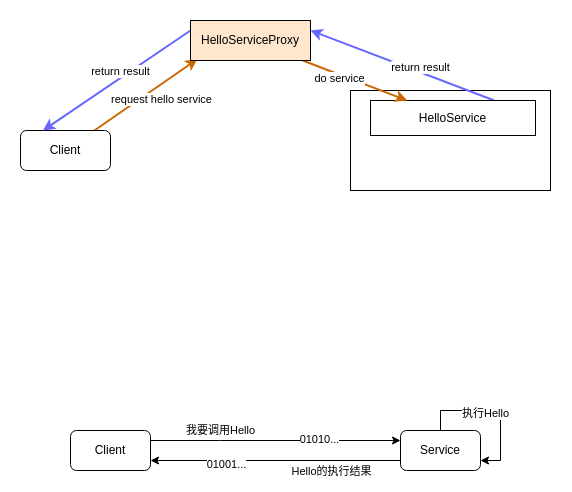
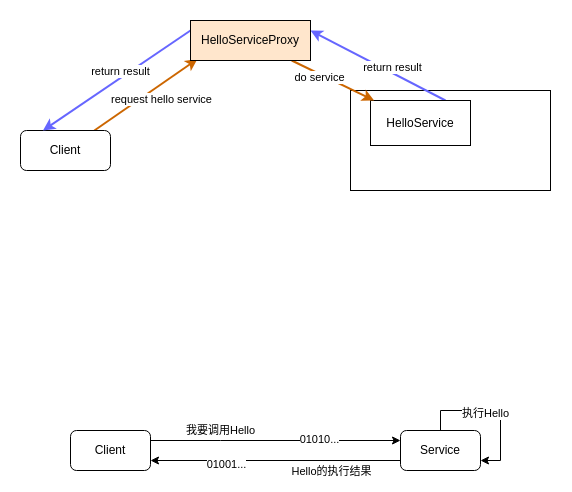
  <mxCell id="0" />
  <mxCell id="1" parent="0" />
  <mxCell id="2" value="request hello service" style="edgeStyle=none;rounded=0;orthogonalLoop=1;jettySize=auto;html=1;entryX=0.058;entryY=0.963;entryDx=0;entryDy=0;entryPerimeter=0;strokeWidth=2;strokeColor=#CC6600;" parent="1" source="3" target="12" edge="1"><mxGeometry x="0.142" y="-12" relative="1" as="geometry"><mxPoint x="1" as="offset" /></mxGeometry></mxCell>
  <mxCell id="3" value="Client" style="rounded=1;whiteSpace=wrap;html=1;" parent="1" vertex="1"><mxGeometry x="20" y="130" width="90" height="40" as="geometry" /></mxCell>
  <mxCell id="4" value="" style="rounded=0;whiteSpace=wrap;html=1;" parent="1" vertex="1"><mxGeometry x="350" y="90" width="200" height="100" as="geometry" /></mxCell>
  <mxCell id="5" style="edgeStyle=none;rounded=0;orthogonalLoop=1;jettySize=auto;html=1;entryX=1;entryY=0.25;entryDx=0;entryDy=0;exitX=0.75;exitY=0;exitDx=0;exitDy=0;strokeColor=#6666FF;strokeWidth=2;" parent="1" source="7" target="12" edge="1"><mxGeometry relative="1" as="geometry" /></mxCell>
  <mxCell id="6" value="return result" style="edgeLabel;html=1;align=center;verticalAlign=middle;resizable=0;points=[];" parent="5" vertex="1" connectable="0"><mxGeometry x="-0.164" y="-5" relative="1" as="geometry"><mxPoint x="1" as="offset" /></mxGeometry></mxCell>
- <mxCell id="7" value="HelloService" style="rounded=0;whiteSpace=wrap;html=1;" parent="1" vertex="1"><mxGeometry x="370" y="100" width="165" height="35" as="geometry" /></mxCell>
+ <mxCell id="7" value="HelloService" style="rounded=0;whiteSpace=wrap;html=1;" parent="1" vertex="1"><mxGeometry x="370" y="100" width="100" height="45" as="geometry" /></mxCell>
  <mxCell id="8" style="edgeStyle=none;rounded=0;orthogonalLoop=1;jettySize=auto;html=1;strokeWidth=2;strokeColor=#CC6600;" parent="1" source="12" target="7" edge="1"><mxGeometry relative="1" as="geometry" /></mxCell>
  <mxCell id="9" value="do service" style="edgeLabel;html=1;align=center;verticalAlign=middle;resizable=0;points=[];" parent="8" vertex="1" connectable="0"><mxGeometry x="-0.292" y="-3" relative="1" as="geometry"><mxPoint as="offset" /></mxGeometry></mxCell>
  <mxCell id="10" style="edgeStyle=none;rounded=0;orthogonalLoop=1;jettySize=auto;html=1;entryX=0.25;entryY=0;entryDx=0;entryDy=0;exitX=0;exitY=0.25;exitDx=0;exitDy=0;strokeColor=#6666FF;strokeWidth=2;" parent="1" source="12" target="3" edge="1"><mxGeometry relative="1" as="geometry" /></mxCell>
  <mxCell id="11" value="return result" style="edgeLabel;html=1;align=center;verticalAlign=middle;resizable=0;points=[];" parent="10" vertex="1" connectable="0"><mxGeometry x="-0.364" y="5" relative="1" as="geometry"><mxPoint x="-25.63" y="3.88" as="offset" /></mxGeometry></mxCell>
  <mxCell id="12" value="HelloServiceProxy" style="rounded=0;whiteSpace=wrap;html=1;fillColor=#ffe6cc;" parent="1" vertex="1"><mxGeometry x="190" y="20" width="120" height="40" as="geometry" /></mxCell>
  <mxCell id="13" value="我要调用Hello" style="edgeStyle=orthogonalEdgeStyle;rounded=0;orthogonalLoop=1;jettySize=auto;html=1;entryX=0;entryY=0.25;entryDx=0;entryDy=0;" edge="1" parent="1" source="15" target="19"><mxGeometry x="-0.44" y="10" relative="1" as="geometry"><Array as="points"><mxPoint x="220" y="440" /><mxPoint x="220" y="440" /></Array><mxPoint as="offset" /></mxGeometry></mxCell>
  <mxCell id="14" value="01010..." style="edgeLabel;html=1;align=center;verticalAlign=middle;resizable=0;points=[];" vertex="1" connectable="0" parent="13"><mxGeometry x="0.344" y="2" relative="1" as="geometry"><mxPoint as="offset" /></mxGeometry></mxCell>
  <mxCell id="15" value="Client" style="rounded=1;whiteSpace=wrap;html=1;" vertex="1" parent="1"><mxGeometry x="70" y="430" width="80" height="40" as="geometry" /></mxCell>
  <mxCell id="16" style="edgeStyle=orthogonalEdgeStyle;rounded=0;orthogonalLoop=1;jettySize=auto;html=1;entryX=1;entryY=0.75;entryDx=0;entryDy=0;" edge="1" parent="1" source="19" target="15"><mxGeometry relative="1" as="geometry"><Array as="points"><mxPoint x="240" y="460" /><mxPoint x="240" y="460" /></Array></mxGeometry></mxCell>
  <mxCell id="17" value="Hello的执行结果" style="edgeLabel;html=1;align=center;verticalAlign=middle;resizable=0;points=[];" vertex="1" connectable="0" parent="16"><mxGeometry x="0.183" relative="1" as="geometry"><mxPoint x="78" y="10" as="offset" /></mxGeometry></mxCell>
  <mxCell id="18" value="01001..." style="edgeLabel;html=1;align=center;verticalAlign=middle;resizable=0;points=[];" vertex="1" connectable="0" parent="16"><mxGeometry x="0.4" y="3" relative="1" as="geometry"><mxPoint as="offset" /></mxGeometry></mxCell>
  <mxCell id="19" value="Service" style="rounded=1;whiteSpace=wrap;html=1;" vertex="1" parent="1"><mxGeometry x="400" y="430" width="80" height="40" as="geometry" /></mxCell>
  <mxCell id="20" style="edgeStyle=orthogonalEdgeStyle;rounded=0;orthogonalLoop=1;jettySize=auto;html=1;entryX=1;entryY=0.75;entryDx=0;entryDy=0;" edge="1" parent="1" source="19" target="19"><mxGeometry relative="1" as="geometry" /></mxCell>
  <mxCell id="21" value="执行Hello" style="edgeLabel;html=1;align=center;verticalAlign=middle;resizable=0;points=[];" vertex="1" connectable="0" parent="20"><mxGeometry x="-0.147" y="-2" relative="1" as="geometry"><mxPoint as="offset" /></mxGeometry></mxCell>
